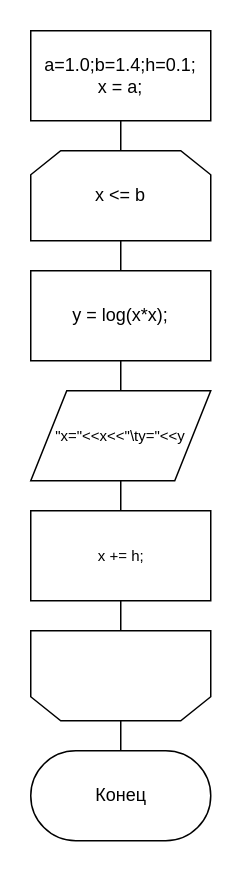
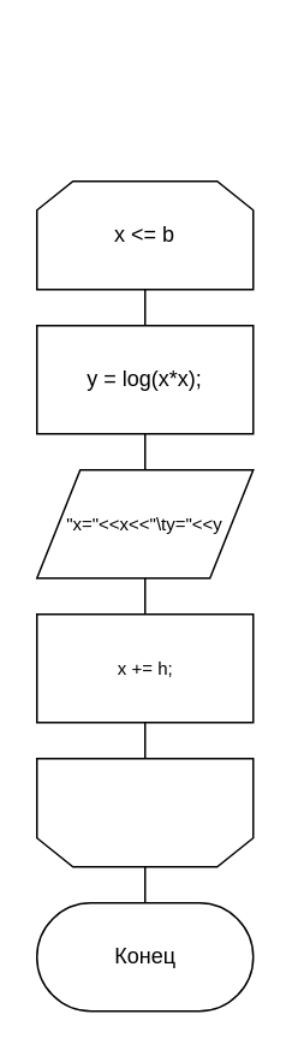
  <mxCell id="0" />
  <mxCell id="1" parent="0" />
- <mxCell id="2" value="a=1.0;b=1.4;h=0.1;&lt;br&gt;x = a;" style="rounded=0;whiteSpace=wrap;html=1;" vertex="1" parent="1"><mxGeometry x="20" y="20" width="120" height="60" as="geometry" /></mxCell>
  <mxCell id="3" value="x &amp;lt;= b" style="shape=loopLimit;whiteSpace=wrap;html=1;" vertex="1" parent="1"><mxGeometry x="20" y="100" width="120" height="60" as="geometry" /></mxCell>
- <mxCell id="4" value="" style="endArrow=none;html=1;entryX=0.5;entryY=1;entryDx=0;entryDy=0;exitX=0.5;exitY=0;exitDx=0;exitDy=0;" edge="1" parent="1" source="3" target="2"><mxGeometry width="50" height="50" relative="1" as="geometry"><mxPoint x="-50" y="160" as="sourcePoint" /><mxPoint x="0" y="110" as="targetPoint" /></mxGeometry></mxCell>
  <mxCell id="5" value="" style="shape=loopLimit;whiteSpace=wrap;html=1;direction=west;" vertex="1" parent="1"><mxGeometry x="20" y="420" width="120" height="60" as="geometry" /></mxCell>
  <mxCell id="6" value="y = log(x*x);" style="rounded=0;whiteSpace=wrap;html=1;" vertex="1" parent="1"><mxGeometry x="20" y="180" width="120" height="60" as="geometry" /></mxCell>
  <mxCell id="7" value="" style="endArrow=none;html=1;entryX=0.5;entryY=1;entryDx=0;entryDy=0;exitX=0.5;exitY=0;exitDx=0;exitDy=0;" edge="1" parent="1" source="6" target="3"><mxGeometry width="50" height="50" relative="1" as="geometry"><mxPoint x="-70" y="230" as="sourcePoint" /><mxPoint x="-20" y="180" as="targetPoint" /></mxGeometry></mxCell>
  <mxCell id="8" value="&quot;x=&quot;&amp;lt;&amp;lt;x&amp;lt;&amp;lt;&quot;\ty=&quot;&amp;lt;&amp;lt;y" style="shape=parallelogram;perimeter=parallelogramPerimeter;whiteSpace=wrap;html=1;dashed=0;fontSize=10;" vertex="1" parent="1"><mxGeometry x="20" y="260" width="120" height="60" as="geometry" /></mxCell>
  <mxCell id="9" value="" style="endArrow=none;html=1;fontSize=10;entryX=0.5;entryY=1;entryDx=0;entryDy=0;exitX=0.5;exitY=0;exitDx=0;exitDy=0;" edge="1" parent="1" source="8" target="6"><mxGeometry width="50" height="50" relative="1" as="geometry"><mxPoint x="-180" y="320" as="sourcePoint" /><mxPoint x="-130" y="270" as="targetPoint" /></mxGeometry></mxCell>
  <mxCell id="10" value="x += h;" style="html=1;dashed=0;whitespace=wrap;fontSize=10;" vertex="1" parent="1"><mxGeometry x="20" y="340" width="120" height="60" as="geometry" /></mxCell>
  <mxCell id="11" value="" style="endArrow=none;html=1;fontSize=10;entryX=0.5;entryY=1;entryDx=0;entryDy=0;exitX=0.5;exitY=0;exitDx=0;exitDy=0;" edge="1" parent="1" source="10" target="8"><mxGeometry width="50" height="50" relative="1" as="geometry"><mxPoint x="20" y="550" as="sourcePoint" /><mxPoint x="70" y="500" as="targetPoint" /></mxGeometry></mxCell>
  <mxCell id="12" value="" style="endArrow=none;html=1;fontSize=10;entryX=0.5;entryY=1;entryDx=0;entryDy=0;exitX=0.5;exitY=1;exitDx=0;exitDy=0;" edge="1" parent="1" source="5" target="10"><mxGeometry width="50" height="50" relative="1" as="geometry"><mxPoint x="-70" y="470" as="sourcePoint" /><mxPoint x="-20" y="420" as="targetPoint" /></mxGeometry></mxCell>
  <mxCell id="13" value="Конец" style="html=1;dashed=0;whitespace=wrap;shape=mxgraph.dfd.start" vertex="1" parent="1"><mxGeometry x="20" y="500" width="120" height="60" as="geometry" /></mxCell>
  <mxCell id="14" value="" style="endArrow=none;html=1;fontSize=10;entryX=0.5;entryY=0;entryDx=0;entryDy=0;exitX=0.5;exitY=0.5;exitDx=0;exitDy=-30;exitPerimeter=0;" edge="1" parent="1" source="13" target="5"><mxGeometry width="50" height="50" relative="1" as="geometry"><mxPoint x="-40" y="560" as="sourcePoint" /><mxPoint x="10" y="510" as="targetPoint" /></mxGeometry></mxCell>
